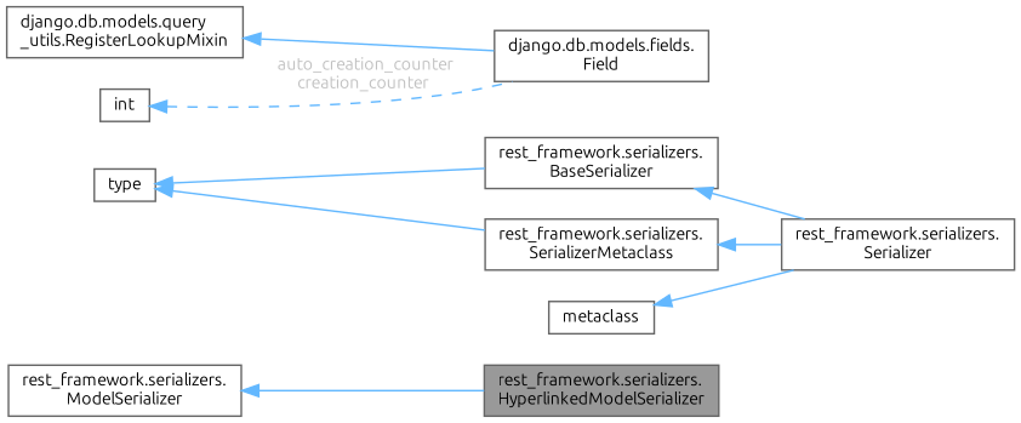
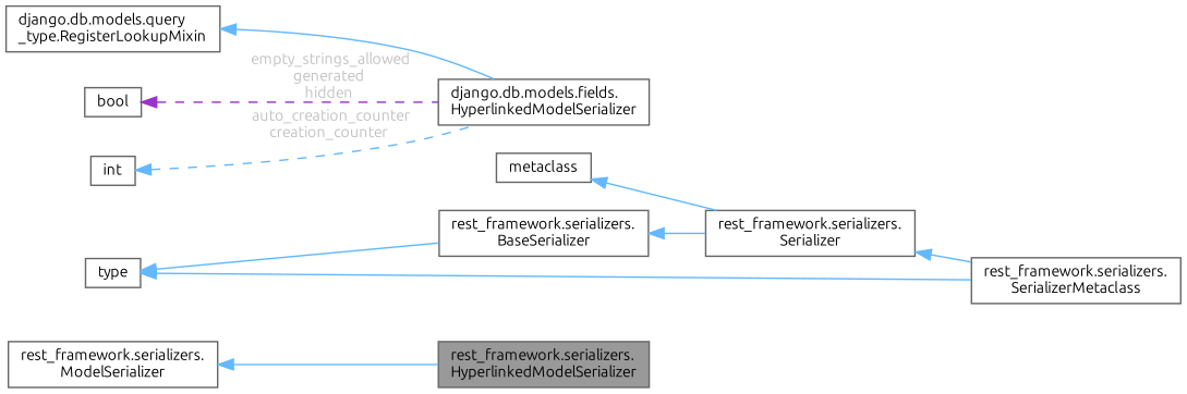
  digraph {
    fontname=Ubuntu
    rankdir=LR
    node [color=gray40 fillcolor=white fontname=Ubuntu fontsize=10 shape=box style=filled]
    edge [color=steelblue1 dir=back fontname=Ubuntu fontsize=10 labelfontname=Helvetica labelfontsize=10 style=solid]
    n1 [fillcolor=grey60 fontcolor=black height=0.2 label="rest_framework.serializers.\lHyperlinkedModelSerializer" width=0.4]
    n2 [height=0.2 label="rest_framework.serializers.\lModelSerializer" width=0.4]
    n3 [height=0.2 label="rest_framework.serializers.\lSerializer" width=0.4]
    n4 [height=0.2 label="rest_framework.serializers.\lBaseSerializer" width=0.4]
-   n5 [height=0.2 label="django.db.models.fields.\lField" width=0.4]
-   n6 [height=0.2 label="django.db.models.query\l_utils.RegisterLookupMixin" width=0.4]
+   n5 [height=0.2 label="django.db.models.fields.\lHyperlinkedModelSerializer" width=0.4]
+   n6 [height=0.2 label="django.db.models.query\l_type.RegisterLookupMixin" width=0.4]
+   n7 [height=0.2 label=bool width=0.4]
    n8 [height=0.2 label=int width=0.4]
    n9 [height=0.2 label=metaclass width=0.4]
    n10 [height=0.2 label="rest_framework.serializers.\lSerializerMetaclass" width=0.4]
    n11 [height=0.2 label=type width=0.4]
    n2 -> n1
    n4 -> n3
    n6 -> n5
+   n7 -> n5 [color=darkorchid3 fontcolor=grey label=" empty_strings_allowed\ngenerated\nhidden" style=dashed]
    n8 -> n5 [fontcolor=grey label=" auto_creation_counter\ncreation_counter" style=dashed]
    n9 -> n3
-   n10 -> n3
+   n3 -> n10
    n11 -> n4
    n11 -> n10
  }
